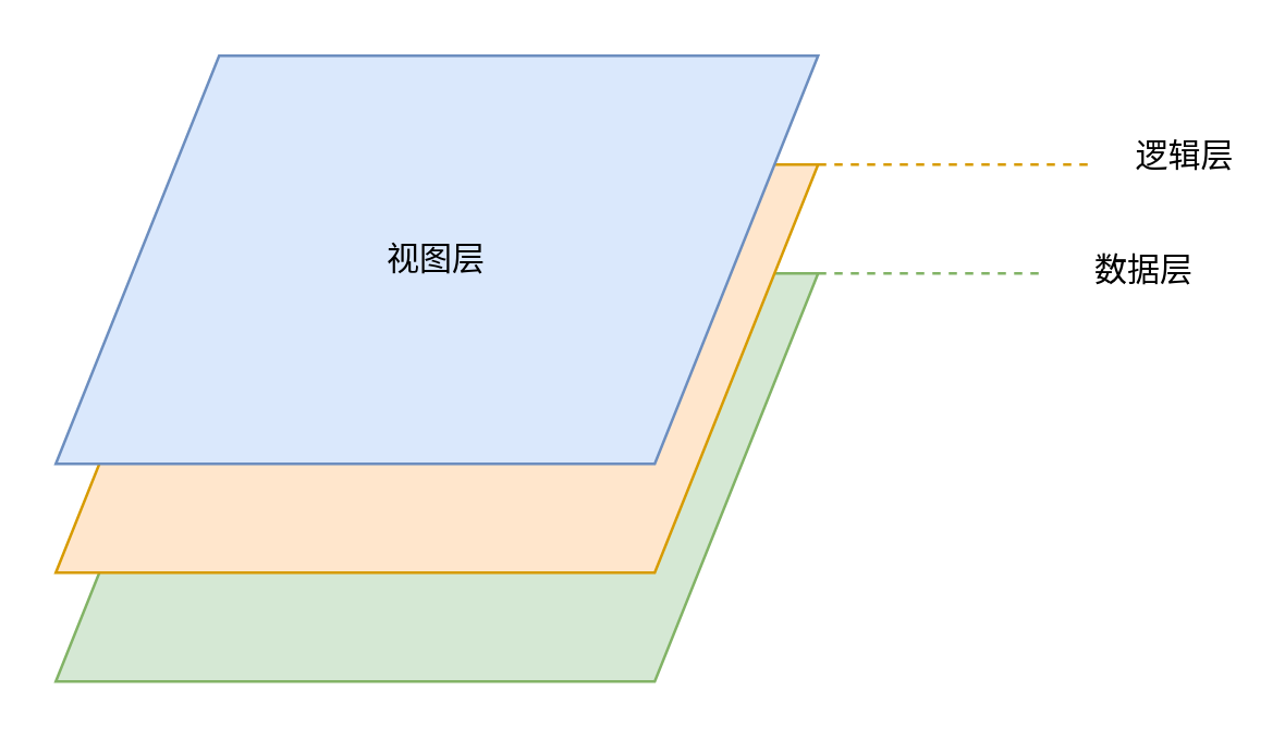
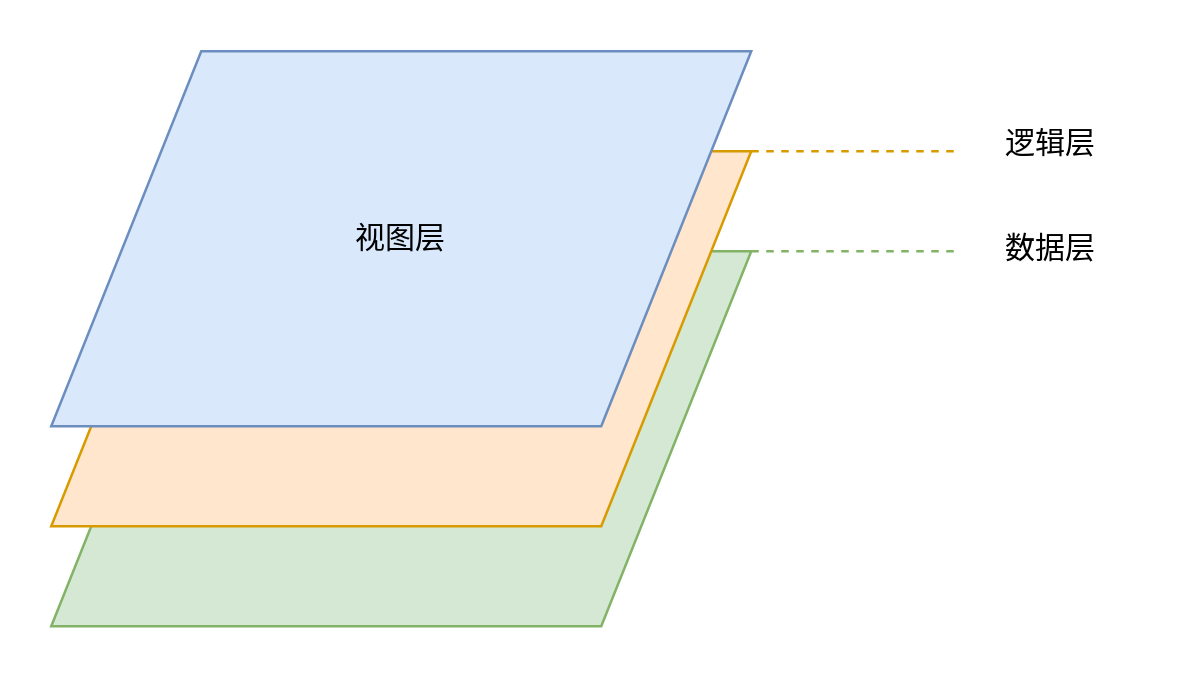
  <mxCell id="0" />
  <mxCell id="1" parent="0" />
  <mxCell id="2" value="" style="shape=parallelogram;perimeter=parallelogramPerimeter;whiteSpace=wrap;html=1;fixedSize=1;size=60;fillColor=#d5e8d4;strokeColor=#82b366;" vertex="1" parent="1"><mxGeometry x="20" y="100" width="280" height="150" as="geometry" /></mxCell>
  <mxCell id="3" value="" style="shape=parallelogram;perimeter=parallelogramPerimeter;whiteSpace=wrap;html=1;fixedSize=1;size=60;fillColor=#ffe6cc;strokeColor=#d79b00;" vertex="1" parent="1"><mxGeometry x="20" y="60" width="280" height="150" as="geometry" /></mxCell>
  <mxCell id="4" value="视图层" style="shape=parallelogram;perimeter=parallelogramPerimeter;whiteSpace=wrap;html=1;fixedSize=1;size=60;fillColor=#dae8fc;strokeColor=#6c8ebf;" vertex="1" parent="1"><mxGeometry x="20" y="20" width="280" height="150" as="geometry" /></mxCell>
- <mxCell id="5" value="逻辑层" style="text;html=1;align=center;verticalAlign=middle;whiteSpace=wrap;rounded=0;" vertex="1" parent="1"><mxGeometry x="405" y="42" width="60" height="30" as="geometry" /></mxCell>
+ <mxCell id="5" value="逻辑层" style="text;html=1;align=center;verticalAlign=middle;whiteSpace=wrap;rounded=0;" vertex="1" parent="1"><mxGeometry x="390" y="42" width="60" height="30" as="geometry" /></mxCell>
  <mxCell id="6" value="数据层" style="text;html=1;align=center;verticalAlign=middle;whiteSpace=wrap;rounded=0;" vertex="1" parent="1"><mxGeometry x="390" y="84" width="60" height="30" as="geometry" /></mxCell>
  <mxCell id="7" value="" style="endArrow=none;html=1;rounded=0;entryX=-0.1;entryY=0.6;entryDx=0;entryDy=0;entryPerimeter=0;exitX=1;exitY=0;exitDx=0;exitDy=0;dashed=1;fillColor=#ffe6cc;strokeColor=#d79b00;" edge="1" parent="1" source="3" target="5"><mxGeometry width="50" height="50" relative="1" as="geometry"><mxPoint x="130" y="130" as="sourcePoint" /><mxPoint x="180" y="80" as="targetPoint" /></mxGeometry></mxCell>
  <mxCell id="8" value="" style="endArrow=none;html=1;rounded=0;entryX=-0.1;entryY=0.6;entryDx=0;entryDy=0;entryPerimeter=0;exitX=1;exitY=0;exitDx=0;exitDy=0;fillColor=#d5e8d4;strokeColor=#82b366;dashed=1;" edge="1" parent="1"><mxGeometry width="50" height="50" relative="1" as="geometry"><mxPoint x="300" y="100" as="sourcePoint" /><mxPoint x="384" y="100" as="targetPoint" /></mxGeometry></mxCell>
